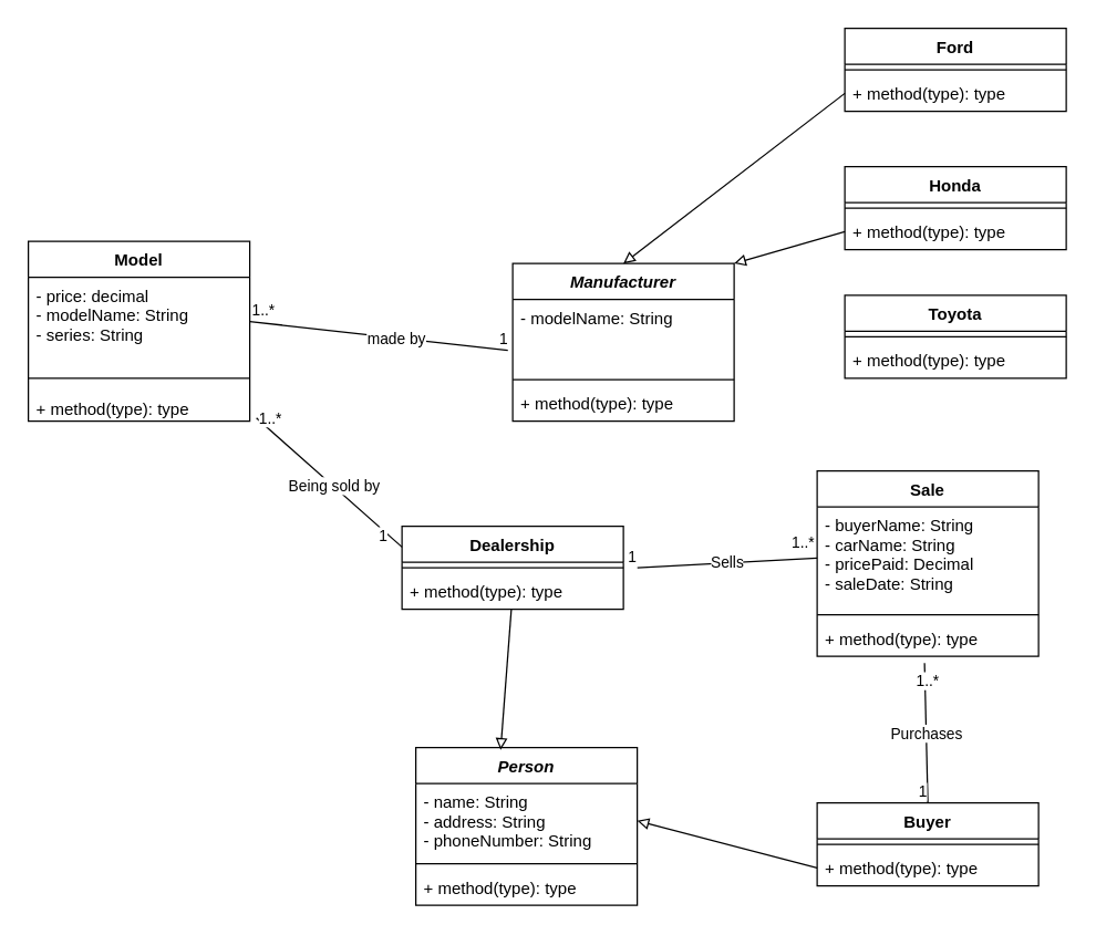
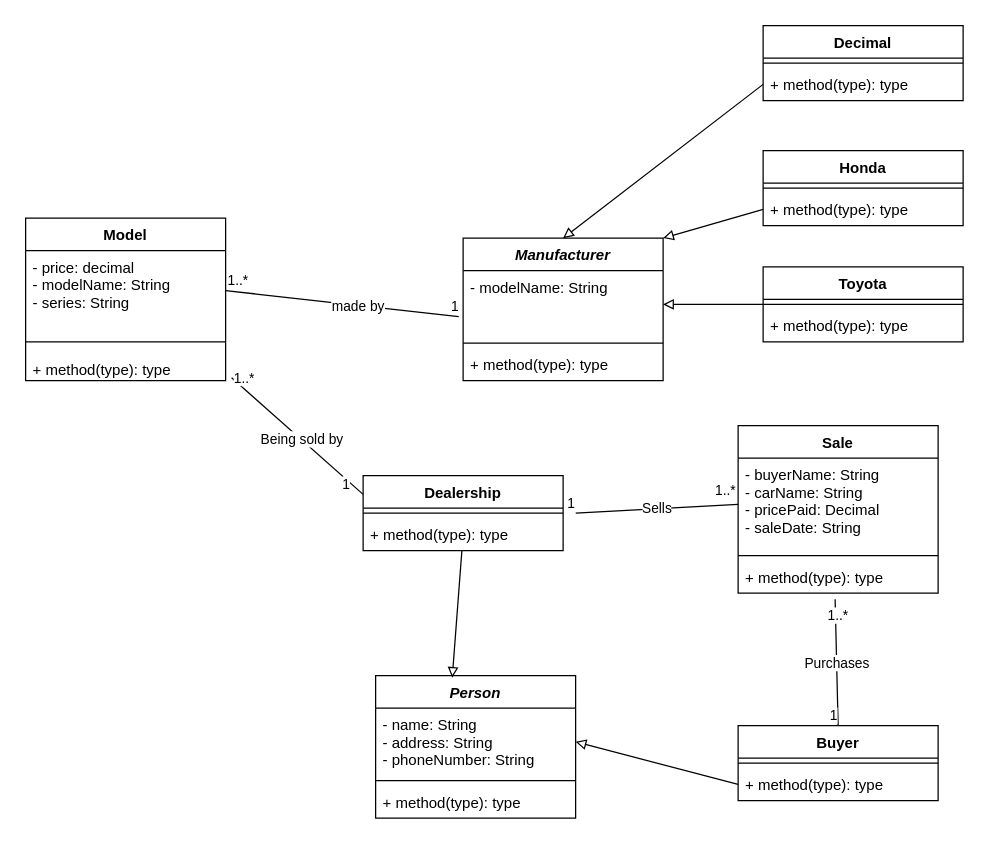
  <mxCell id="0" />
  <mxCell id="1" parent="0" />
  <mxCell id="2" value="Manufacturer" style="swimlane;fontStyle=3;align=center;verticalAlign=top;childLayout=stackLayout;horizontal=1;startSize=26;horizontalStack=0;resizeParent=1;resizeParentMax=0;resizeLast=0;collapsible=1;marginBottom=0;" vertex="1" parent="1"><mxGeometry x="370" y="190" width="160" height="114" as="geometry" /></mxCell>
  <mxCell id="3" value="- modelName: String" style="text;strokeColor=none;fillColor=none;align=left;verticalAlign=top;spacingLeft=4;spacingRight=4;overflow=hidden;rotatable=0;points=[[0,0.5],[1,0.5]];portConstraint=eastwest;" vertex="1" parent="2"><mxGeometry y="26" width="160" height="54" as="geometry" /></mxCell>
  <mxCell id="4" value="" style="line;strokeWidth=1;fillColor=none;align=left;verticalAlign=middle;spacingTop=-1;spacingLeft=3;spacingRight=3;rotatable=0;labelPosition=right;points=[];portConstraint=eastwest;" vertex="1" parent="2"><mxGeometry y="80" width="160" height="8" as="geometry" /></mxCell>
  <mxCell id="5" value="+ method(type): type" style="text;strokeColor=none;fillColor=none;align=left;verticalAlign=top;spacingLeft=4;spacingRight=4;overflow=hidden;rotatable=0;points=[[0,0.5],[1,0.5]];portConstraint=eastwest;" vertex="1" parent="2"><mxGeometry y="88" width="160" height="26" as="geometry" /></mxCell>
  <mxCell id="6" value="Honda" style="swimlane;fontStyle=1;align=center;verticalAlign=top;childLayout=stackLayout;horizontal=1;startSize=26;horizontalStack=0;resizeParent=1;resizeParentMax=0;resizeLast=0;collapsible=1;marginBottom=0;" vertex="1" parent="1"><mxGeometry x="610" y="120" width="160" height="60" as="geometry" /></mxCell>
  <mxCell id="7" value="" style="line;strokeWidth=1;fillColor=none;align=left;verticalAlign=middle;spacingTop=-1;spacingLeft=3;spacingRight=3;rotatable=0;labelPosition=right;points=[];portConstraint=eastwest;" vertex="1" parent="6"><mxGeometry y="26" width="160" height="8" as="geometry" /></mxCell>
  <mxCell id="8" value="+ method(type): type" style="text;strokeColor=none;fillColor=none;align=left;verticalAlign=top;spacingLeft=4;spacingRight=4;overflow=hidden;rotatable=0;points=[[0,0.5],[1,0.5]];portConstraint=eastwest;" vertex="1" parent="6"><mxGeometry y="34" width="160" height="26" as="geometry" /></mxCell>
- <mxCell id="9" value="Ford" style="swimlane;fontStyle=1;align=center;verticalAlign=top;childLayout=stackLayout;horizontal=1;startSize=26;horizontalStack=0;resizeParent=1;resizeParentMax=0;resizeLast=0;collapsible=1;marginBottom=0;" vertex="1" parent="1"><mxGeometry x="610" y="20" width="160" height="60" as="geometry" /></mxCell>
+ <mxCell id="9" value="Decimal" style="swimlane;fontStyle=1;align=center;verticalAlign=top;childLayout=stackLayout;horizontal=1;startSize=26;horizontalStack=0;resizeParent=1;resizeParentMax=0;resizeLast=0;collapsible=1;marginBottom=0;" vertex="1" parent="1"><mxGeometry x="610" y="20" width="160" height="60" as="geometry" /></mxCell>
  <mxCell id="10" value="" style="line;strokeWidth=1;fillColor=none;align=left;verticalAlign=middle;spacingTop=-1;spacingLeft=3;spacingRight=3;rotatable=0;labelPosition=right;points=[];portConstraint=eastwest;" vertex="1" parent="9"><mxGeometry y="26" width="160" height="8" as="geometry" /></mxCell>
  <mxCell id="11" value="+ method(type): type" style="text;strokeColor=none;fillColor=none;align=left;verticalAlign=top;spacingLeft=4;spacingRight=4;overflow=hidden;rotatable=0;points=[[0,0.5],[1,0.5]];portConstraint=eastwest;" vertex="1" parent="9"><mxGeometry y="34" width="160" height="26" as="geometry" /></mxCell>
+ <mxCell id="12" style="rounded=0;orthogonalLoop=1;jettySize=auto;html=1;exitX=0;exitY=0.5;exitDx=0;exitDy=0;entryX=1;entryY=0.5;entryDx=0;entryDy=0;endArrow=block;endFill=0;" edge="1" parent="1" source="13" target="3"><mxGeometry relative="1" as="geometry" /></mxCell>
  <mxCell id="13" value="Toyota" style="swimlane;fontStyle=1;align=center;verticalAlign=top;childLayout=stackLayout;horizontal=1;startSize=26;horizontalStack=0;resizeParent=1;resizeParentMax=0;resizeLast=0;collapsible=1;marginBottom=0;" vertex="1" parent="1"><mxGeometry x="610" y="213" width="160" height="60" as="geometry" /></mxCell>
  <mxCell id="14" value="" style="line;strokeWidth=1;fillColor=none;align=left;verticalAlign=middle;spacingTop=-1;spacingLeft=3;spacingRight=3;rotatable=0;labelPosition=right;points=[];portConstraint=eastwest;" vertex="1" parent="13"><mxGeometry y="26" width="160" height="8" as="geometry" /></mxCell>
  <mxCell id="15" value="+ method(type): type" style="text;strokeColor=none;fillColor=none;align=left;verticalAlign=top;spacingLeft=4;spacingRight=4;overflow=hidden;rotatable=0;points=[[0,0.5],[1,0.5]];portConstraint=eastwest;" vertex="1" parent="13"><mxGeometry y="34" width="160" height="26" as="geometry" /></mxCell>
  <mxCell id="16" style="edgeStyle=none;rounded=0;orthogonalLoop=1;jettySize=auto;html=1;exitX=0;exitY=0.5;exitDx=0;exitDy=0;entryX=1;entryY=0;entryDx=0;entryDy=0;endArrow=block;endFill=0;" edge="1" parent="1" source="8" target="2"><mxGeometry relative="1" as="geometry" /></mxCell>
  <mxCell id="17" style="edgeStyle=none;rounded=0;orthogonalLoop=1;jettySize=auto;html=1;exitX=0;exitY=0.5;exitDx=0;exitDy=0;entryX=0.5;entryY=0;entryDx=0;entryDy=0;endArrow=block;endFill=0;" edge="1" parent="1" source="11" target="2"><mxGeometry relative="1" as="geometry" /></mxCell>
  <mxCell id="18" value="Buyer" style="swimlane;fontStyle=1;align=center;verticalAlign=top;childLayout=stackLayout;horizontal=1;startSize=26;horizontalStack=0;resizeParent=1;resizeParentMax=0;resizeLast=0;collapsible=1;marginBottom=0;" vertex="1" parent="1"><mxGeometry x="590" y="580" width="160" height="60" as="geometry" /></mxCell>
  <mxCell id="19" value="" style="line;strokeWidth=1;fillColor=none;align=left;verticalAlign=middle;spacingTop=-1;spacingLeft=3;spacingRight=3;rotatable=0;labelPosition=right;points=[];portConstraint=eastwest;" vertex="1" parent="18"><mxGeometry y="26" width="160" height="8" as="geometry" /></mxCell>
  <mxCell id="20" value="+ method(type): type" style="text;strokeColor=none;fillColor=none;align=left;verticalAlign=top;spacingLeft=4;spacingRight=4;overflow=hidden;rotatable=0;points=[[0,0.5],[1,0.5]];portConstraint=eastwest;" vertex="1" parent="18"><mxGeometry y="34" width="160" height="26" as="geometry" /></mxCell>
  <mxCell id="21" value="Dealership" style="swimlane;fontStyle=1;align=center;verticalAlign=top;childLayout=stackLayout;horizontal=1;startSize=26;horizontalStack=0;resizeParent=1;resizeParentMax=0;resizeLast=0;collapsible=1;marginBottom=0;" vertex="1" parent="1"><mxGeometry x="290" y="380" width="160" height="60" as="geometry" /></mxCell>
  <mxCell id="22" value="" style="line;strokeWidth=1;fillColor=none;align=left;verticalAlign=middle;spacingTop=-1;spacingLeft=3;spacingRight=3;rotatable=0;labelPosition=right;points=[];portConstraint=eastwest;" vertex="1" parent="21"><mxGeometry y="26" width="160" height="8" as="geometry" /></mxCell>
  <mxCell id="23" value="+ method(type): type" style="text;strokeColor=none;fillColor=none;align=left;verticalAlign=top;spacingLeft=4;spacingRight=4;overflow=hidden;rotatable=0;points=[[0,0.5],[1,0.5]];portConstraint=eastwest;" vertex="1" parent="21"><mxGeometry y="34" width="160" height="26" as="geometry" /></mxCell>
  <mxCell id="24" value="" style="endArrow=none;html=1;rounded=0;entryX=-0.022;entryY=0.68;entryDx=0;entryDy=0;entryPerimeter=0;exitX=1;exitY=0.5;exitDx=0;exitDy=0;" edge="1" parent="1" source="29" target="3"><mxGeometry relative="1" as="geometry"><mxPoint x="190" y="323" as="sourcePoint" /><mxPoint x="350" y="260" as="targetPoint" /></mxGeometry></mxCell>
  <mxCell id="25" value="1..*" style="edgeLabel;resizable=0;html=1;align=left;verticalAlign=bottom;" connectable="0" vertex="1" parent="24"><mxGeometry x="-1" relative="1" as="geometry" /></mxCell>
  <mxCell id="26" value="1" style="edgeLabel;resizable=0;html=1;align=right;verticalAlign=bottom;" connectable="0" vertex="1" parent="24"><mxGeometry x="1" relative="1" as="geometry" /></mxCell>
  <mxCell id="27" value="made by" style="edgeLabel;html=1;align=center;verticalAlign=middle;resizable=0;points=[];" vertex="1" connectable="0" parent="24"><mxGeometry x="0.136" y="-1" relative="1" as="geometry"><mxPoint x="-1" as="offset" /></mxGeometry></mxCell>
  <mxCell id="28" value="Model" style="swimlane;fontStyle=1;align=center;verticalAlign=top;childLayout=stackLayout;horizontal=1;startSize=26;horizontalStack=0;resizeParent=1;resizeParentMax=0;resizeLast=0;collapsible=1;marginBottom=0;" vertex="1" parent="1"><mxGeometry x="20" y="174" width="160" height="130" as="geometry" /></mxCell>
  <mxCell id="29" value="- price: decimal&#10;- modelName: String&#10;- series: String" style="text;strokeColor=none;fillColor=none;align=left;verticalAlign=top;spacingLeft=4;spacingRight=4;overflow=hidden;rotatable=0;points=[[0,0.5],[1,0.5]];portConstraint=eastwest;" vertex="1" parent="28"><mxGeometry y="26" width="160" height="64" as="geometry" /></mxCell>
  <mxCell id="30" value="" style="line;strokeWidth=1;fillColor=none;align=left;verticalAlign=middle;spacingTop=-1;spacingLeft=3;spacingRight=3;rotatable=0;labelPosition=right;points=[];portConstraint=eastwest;" vertex="1" parent="28"><mxGeometry y="90" width="160" height="18" as="geometry" /></mxCell>
  <mxCell id="31" value="+ method(type): type" style="text;strokeColor=none;fillColor=none;align=left;verticalAlign=top;spacingLeft=4;spacingRight=4;overflow=hidden;rotatable=0;points=[[0,0.5],[1,0.5]];portConstraint=eastwest;" vertex="1" parent="28"><mxGeometry y="108" width="160" height="22" as="geometry" /></mxCell>
  <mxCell id="32" value="" style="endArrow=none;html=1;rounded=0;entryX=0;entryY=0.25;entryDx=0;entryDy=0;exitX=1.03;exitY=0.893;exitDx=0;exitDy=0;exitPerimeter=0;" edge="1" parent="1" source="31" target="21"><mxGeometry relative="1" as="geometry"><mxPoint x="90" y="433.28" as="sourcePoint" /><mxPoint x="300" y="413" as="targetPoint" /></mxGeometry></mxCell>
  <mxCell id="33" value="1..*" style="edgeLabel;resizable=0;html=1;align=left;verticalAlign=bottom;" connectable="0" vertex="1" parent="32"><mxGeometry x="-1" relative="1" as="geometry"><mxPoint y="8" as="offset" /></mxGeometry></mxCell>
  <mxCell id="34" value="1" style="edgeLabel;resizable=0;html=1;align=right;verticalAlign=bottom;" connectable="0" vertex="1" parent="32"><mxGeometry x="1" relative="1" as="geometry"><mxPoint x="-10" as="offset" /></mxGeometry></mxCell>
  <mxCell id="35" value="Being sold by" style="edgeLabel;html=1;align=center;verticalAlign=middle;resizable=0;points=[];" vertex="1" connectable="0" parent="32"><mxGeometry x="0.264" relative="1" as="geometry"><mxPoint x="-11" y="-10" as="offset" /></mxGeometry></mxCell>
  <mxCell id="36" value="Person" style="swimlane;fontStyle=3;align=center;verticalAlign=top;childLayout=stackLayout;horizontal=1;startSize=26;horizontalStack=0;resizeParent=1;resizeParentMax=0;resizeLast=0;collapsible=1;marginBottom=0;" vertex="1" parent="1"><mxGeometry x="300" y="540" width="160" height="114" as="geometry" /></mxCell>
  <mxCell id="37" value="- name: String&#10;- address: String&#10;- phoneNumber: String" style="text;strokeColor=none;fillColor=none;align=left;verticalAlign=top;spacingLeft=4;spacingRight=4;overflow=hidden;rotatable=0;points=[[0,0.5],[1,0.5]];portConstraint=eastwest;" vertex="1" parent="36"><mxGeometry y="26" width="160" height="54" as="geometry" /></mxCell>
  <mxCell id="38" value="" style="line;strokeWidth=1;fillColor=none;align=left;verticalAlign=middle;spacingTop=-1;spacingLeft=3;spacingRight=3;rotatable=0;labelPosition=right;points=[];portConstraint=eastwest;" vertex="1" parent="36"><mxGeometry y="80" width="160" height="8" as="geometry" /></mxCell>
  <mxCell id="39" value="+ method(type): type" style="text;strokeColor=none;fillColor=none;align=left;verticalAlign=top;spacingLeft=4;spacingRight=4;overflow=hidden;rotatable=0;points=[[0,0.5],[1,0.5]];portConstraint=eastwest;" vertex="1" parent="36"><mxGeometry y="88" width="160" height="26" as="geometry" /></mxCell>
  <mxCell id="40" style="edgeStyle=none;rounded=0;orthogonalLoop=1;jettySize=auto;html=1;entryX=0.383;entryY=0.015;entryDx=0;entryDy=0;endArrow=block;endFill=0;entryPerimeter=0;" edge="1" parent="1" source="23" target="36"><mxGeometry relative="1" as="geometry"><mxPoint x="360" y="490" as="sourcePoint" /><mxPoint x="280" y="513" as="targetPoint" /></mxGeometry></mxCell>
  <mxCell id="41" style="edgeStyle=none;rounded=0;orthogonalLoop=1;jettySize=auto;html=1;entryX=1;entryY=0.5;entryDx=0;entryDy=0;endArrow=block;endFill=0;exitX=0;exitY=0.5;exitDx=0;exitDy=0;" edge="1" parent="1" source="20" target="37"><mxGeometry relative="1" as="geometry"><mxPoint x="546.48" y="547.412" as="sourcePoint" /><mxPoint x="470" y="607.71" as="targetPoint" /></mxGeometry></mxCell>
  <mxCell id="42" value="Sale" style="swimlane;fontStyle=1;align=center;verticalAlign=top;childLayout=stackLayout;horizontal=1;startSize=26;horizontalStack=0;resizeParent=1;resizeParentMax=0;resizeLast=0;collapsible=1;marginBottom=0;" vertex="1" parent="1"><mxGeometry x="590" y="340" width="160" height="134" as="geometry" /></mxCell>
  <mxCell id="43" value="- buyerName: String&#10;- carName: String&#10;- pricePaid: Decimal&#10;- saleDate: String" style="text;strokeColor=none;fillColor=none;align=left;verticalAlign=top;spacingLeft=4;spacingRight=4;overflow=hidden;rotatable=0;points=[[0,0.5],[1,0.5]];portConstraint=eastwest;" vertex="1" parent="42"><mxGeometry y="26" width="160" height="74" as="geometry" /></mxCell>
  <mxCell id="44" value="" style="line;strokeWidth=1;fillColor=none;align=left;verticalAlign=middle;spacingTop=-1;spacingLeft=3;spacingRight=3;rotatable=0;labelPosition=right;points=[];portConstraint=eastwest;" vertex="1" parent="42"><mxGeometry y="100" width="160" height="8" as="geometry" /></mxCell>
  <mxCell id="45" value="+ method(type): type" style="text;strokeColor=none;fillColor=none;align=left;verticalAlign=top;spacingLeft=4;spacingRight=4;overflow=hidden;rotatable=0;points=[[0,0.5],[1,0.5]];portConstraint=eastwest;" vertex="1" parent="42"><mxGeometry y="108" width="160" height="26" as="geometry" /></mxCell>
  <mxCell id="46" value="Purchases" style="endArrow=none;html=1;rounded=0;entryX=0.5;entryY=0;entryDx=0;entryDy=0;exitX=0.485;exitY=1.187;exitDx=0;exitDy=0;exitPerimeter=0;" edge="1" parent="1" source="45" target="18"><mxGeometry relative="1" as="geometry"><mxPoint x="500" y="540" as="sourcePoint" /><mxPoint x="686.48" y="560.72" as="targetPoint" /></mxGeometry></mxCell>
  <mxCell id="47" value="1..*" style="edgeLabel;resizable=0;html=1;align=left;verticalAlign=bottom;" connectable="0" vertex="1" parent="46"><mxGeometry x="-1" relative="1" as="geometry"><mxPoint x="-8" y="21" as="offset" /></mxGeometry></mxCell>
  <mxCell id="48" value="1" style="edgeLabel;resizable=0;html=1;align=right;verticalAlign=bottom;" connectable="0" vertex="1" parent="46"><mxGeometry x="1" relative="1" as="geometry" /></mxCell>
  <mxCell id="49" value="Sells" style="endArrow=none;html=1;rounded=0;entryX=1.063;entryY=-0.154;entryDx=0;entryDy=0;entryPerimeter=0;exitX=0;exitY=0.5;exitDx=0;exitDy=0;" edge="1" parent="1" source="43" target="23"><mxGeometry relative="1" as="geometry"><mxPoint x="510" y="390" as="sourcePoint" /><mxPoint x="680" y="590" as="targetPoint" /></mxGeometry></mxCell>
  <mxCell id="50" value="1..*" style="edgeLabel;resizable=0;html=1;align=left;verticalAlign=bottom;" connectable="0" vertex="1" parent="49"><mxGeometry x="-1" relative="1" as="geometry"><mxPoint x="-20" y="-3" as="offset" /></mxGeometry></mxCell>
  <mxCell id="51" value="1" style="edgeLabel;resizable=0;html=1;align=right;verticalAlign=bottom;" connectable="0" vertex="1" parent="49"><mxGeometry x="1" relative="1" as="geometry" /></mxCell>
